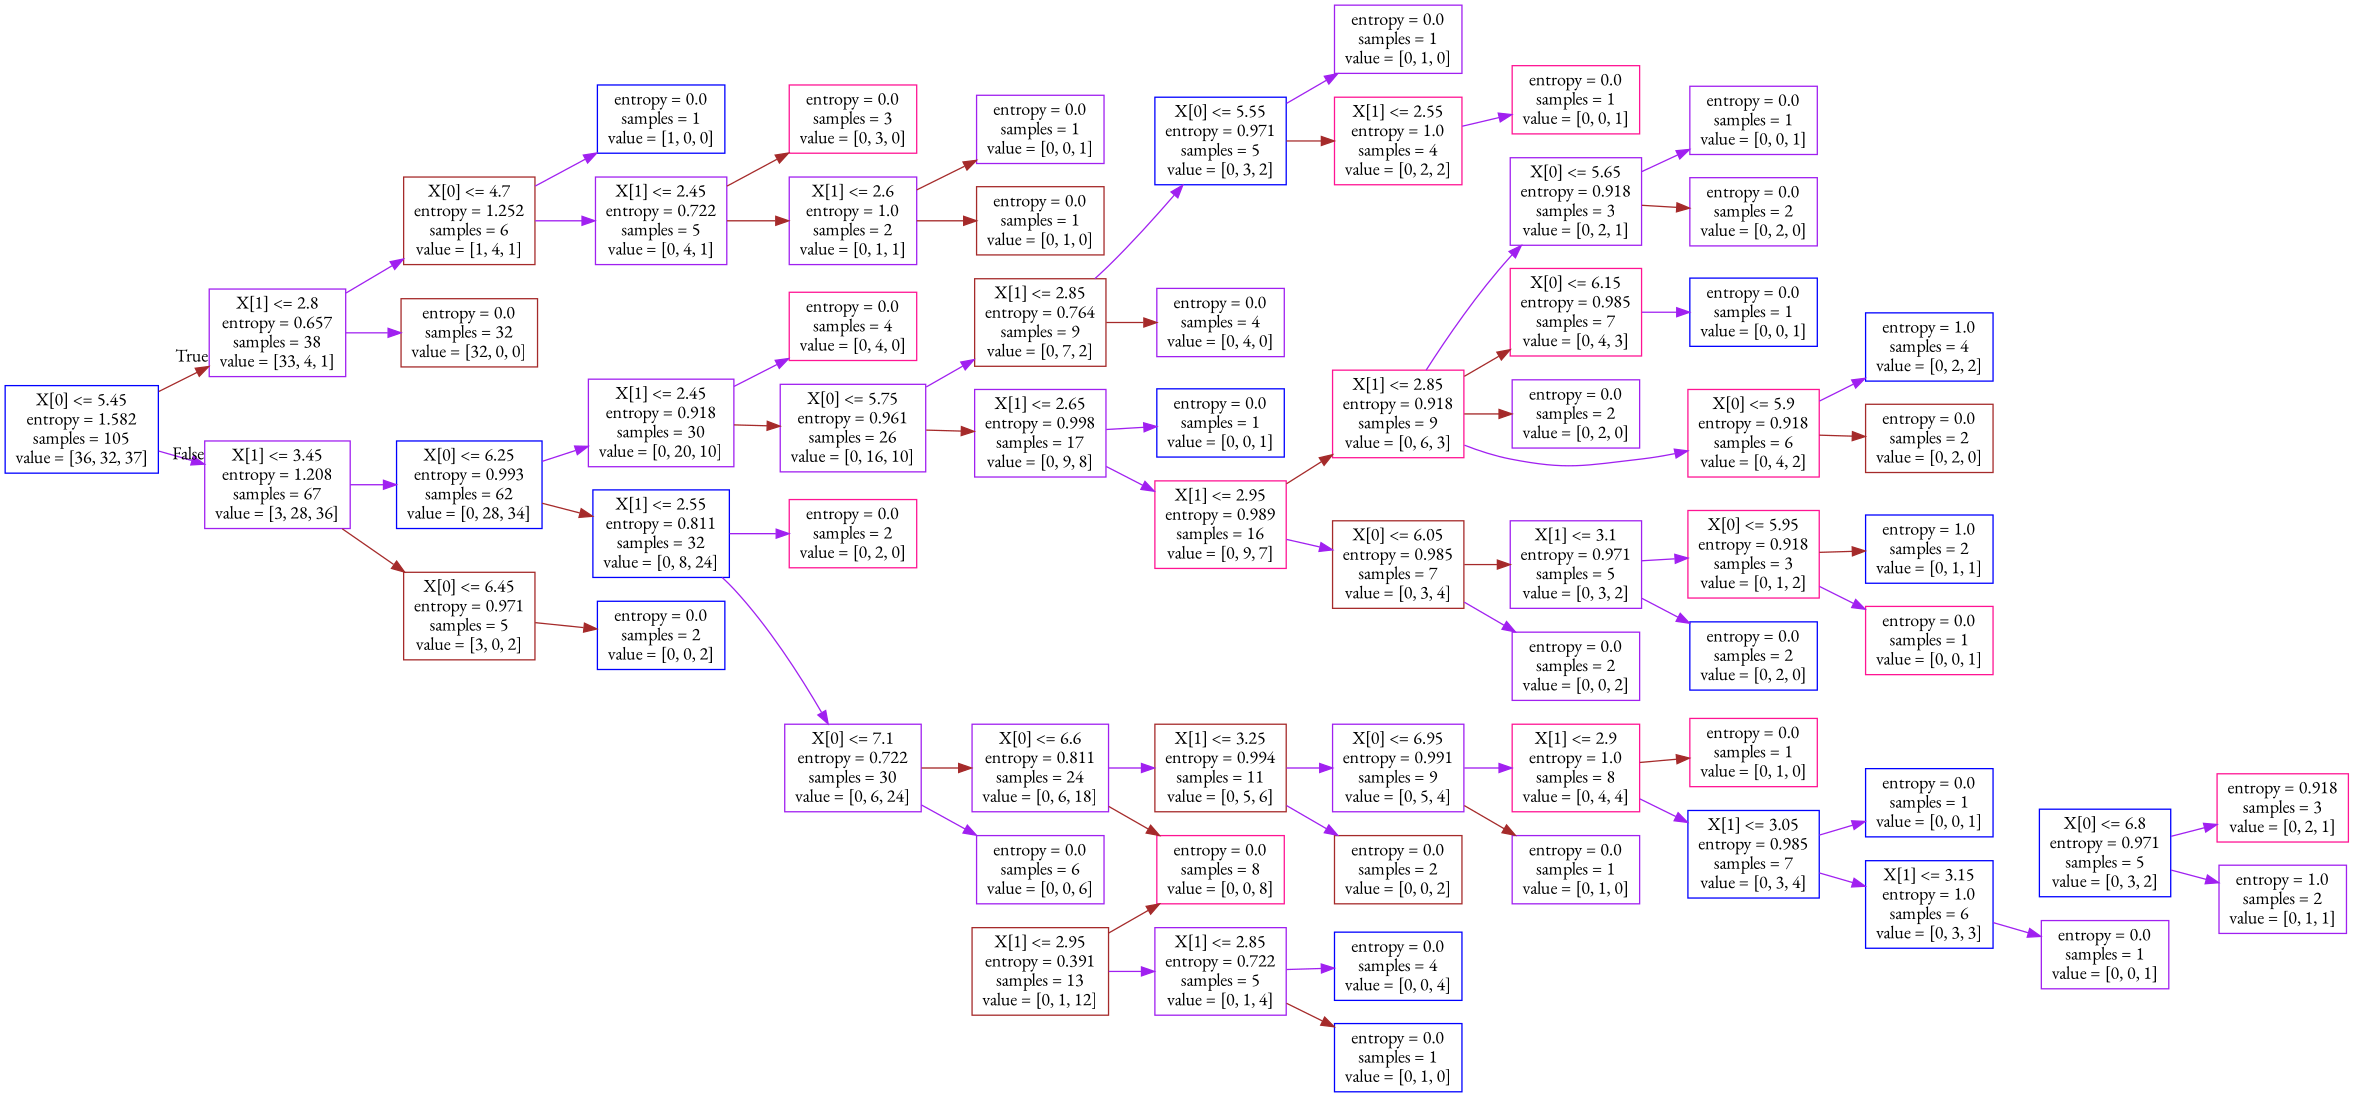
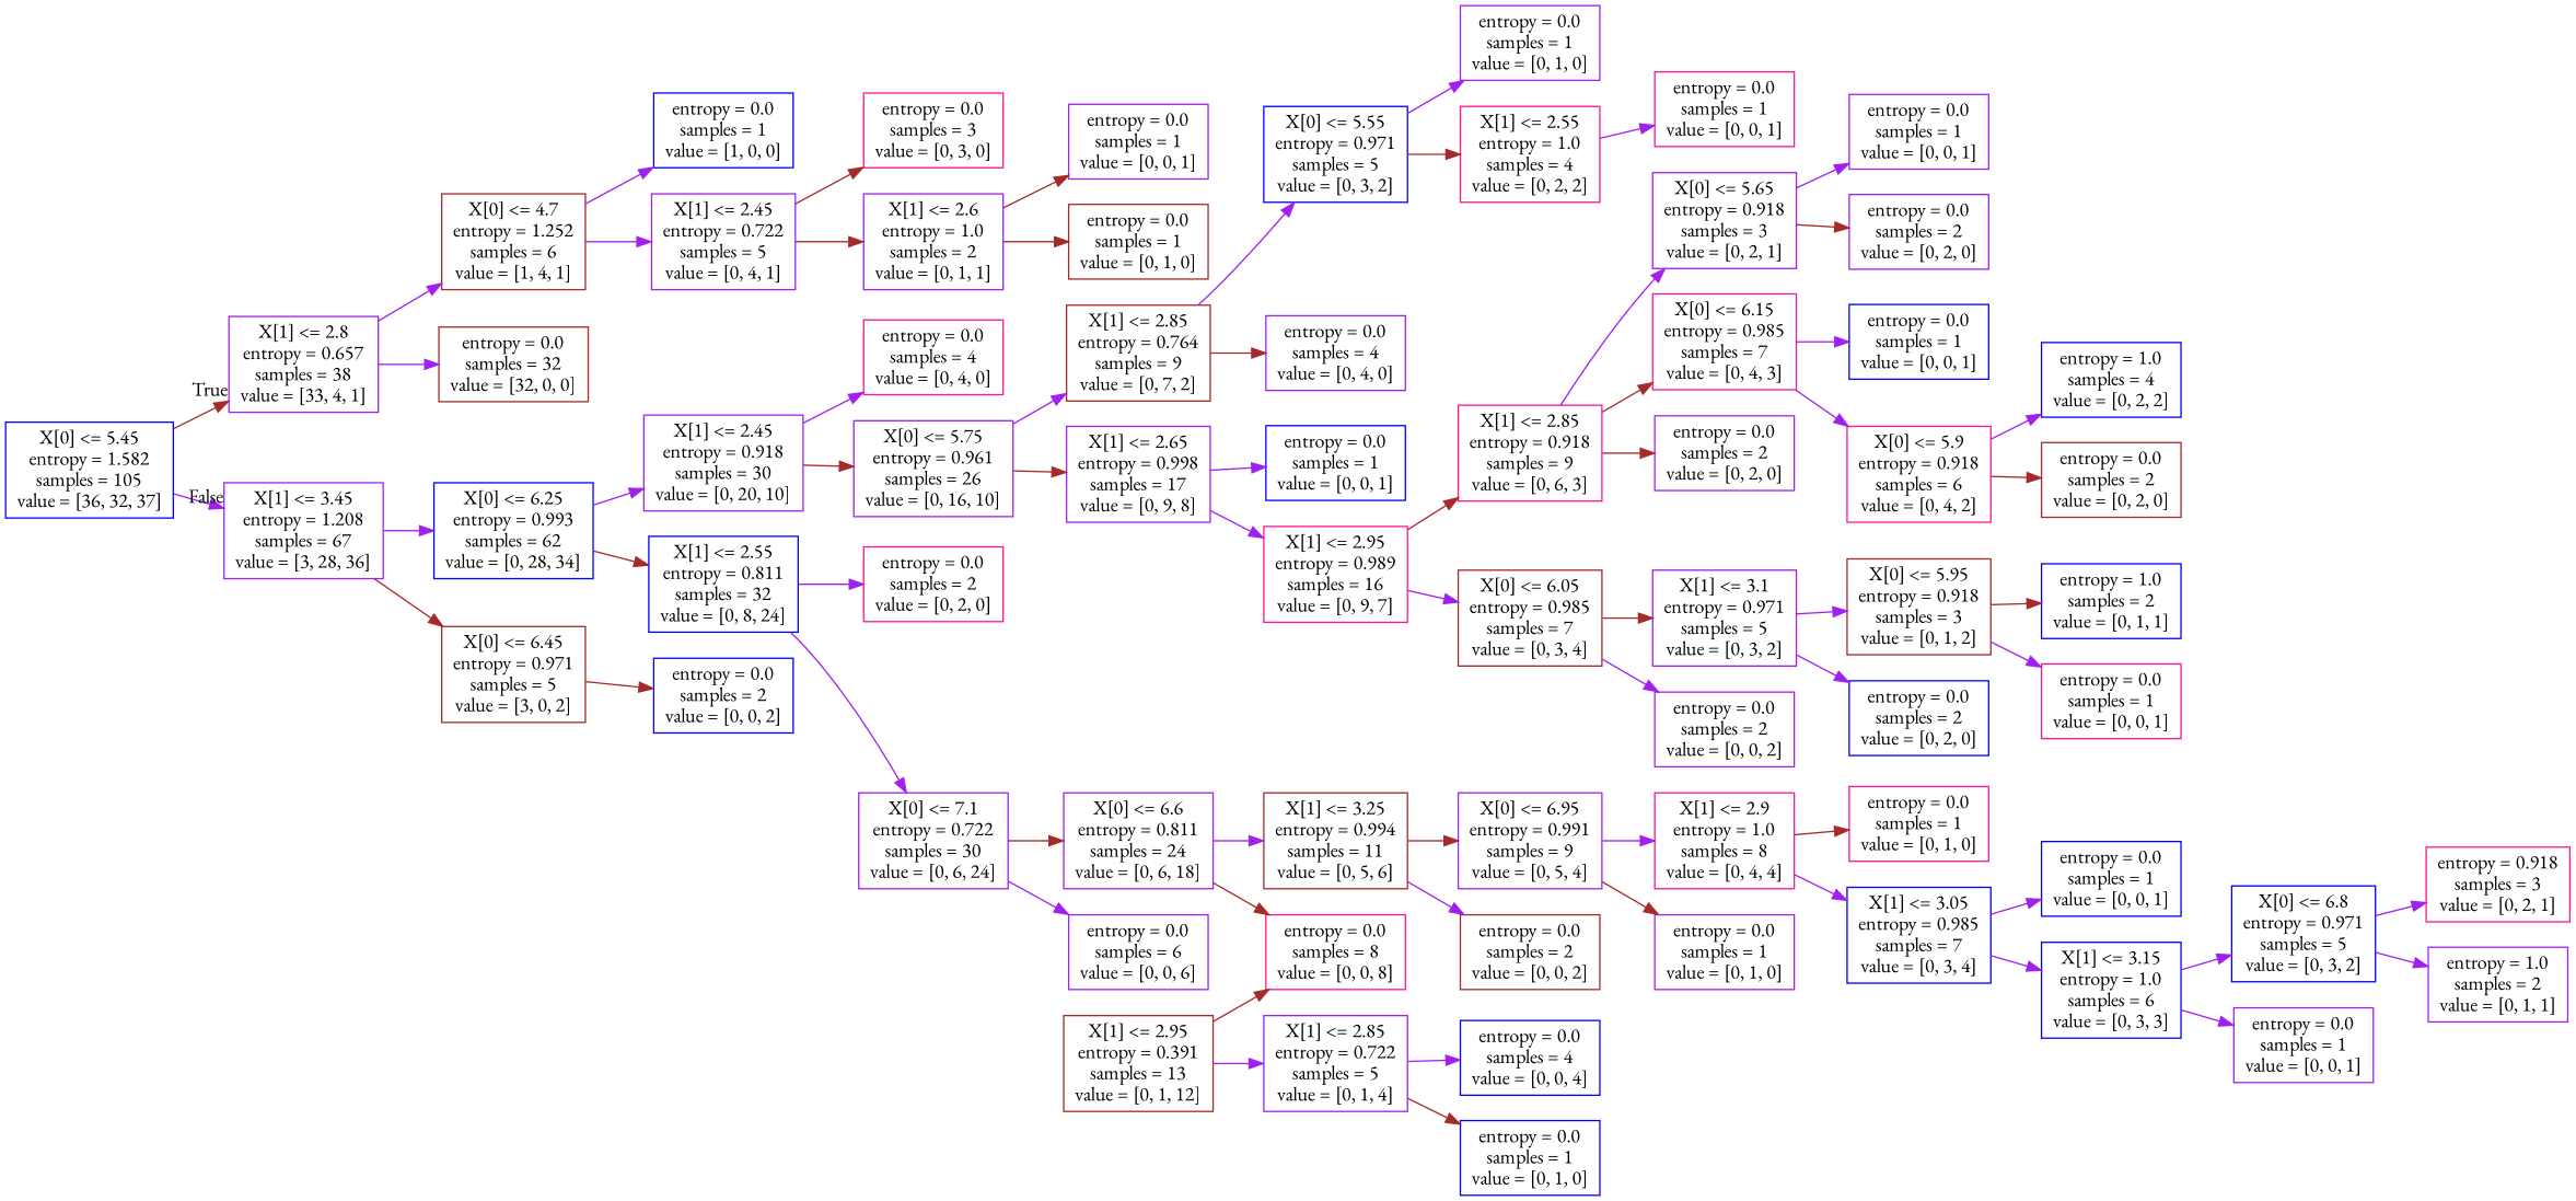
  digraph {
    fontname="EB Garamond"
    rankdir=LR
    node [color=purple fontname="EB Garamond" shape=box]
    edge [color=purple fontname="EB Garamond"]
    n1 [color=blue label="X[0] <= 5.45\nentropy = 1.582\nsamples = 105\nvalue = [36, 32, 37]"]
    n2 [label="X[1] <= 2.8\nentropy = 0.657\nsamples = 38\nvalue = [33, 4, 1]"]
    n3 [label="X[1] <= 3.45\nentropy = 1.208\nsamples = 67\nvalue = [3, 28, 36]"]
    n4 [color=brown label="X[0] <= 4.7\nentropy = 1.252\nsamples = 6\nvalue = [1, 4, 1]"]
    n5 [color=brown label="entropy = 0.0\nsamples = 32\nvalue = [32, 0, 0]"]
    n6 [color=blue label="X[0] <= 6.25\nentropy = 0.993\nsamples = 62\nvalue = [0, 28, 34]"]
    n7 [color=brown label="X[0] <= 6.45\nentropy = 0.971\nsamples = 5\nvalue = [3, 0, 2]"]
    n8 [color=blue label="entropy = 0.0\nsamples = 1\nvalue = [1, 0, 0]"]
    n9 [label="X[1] <= 2.45\nentropy = 0.722\nsamples = 5\nvalue = [0, 4, 1]"]
    n10 [color=deeppink label="entropy = 0.0\nsamples = 3\nvalue = [0, 3, 0]"]
    n11 [label="X[1] <= 2.6\nentropy = 1.0\nsamples = 2\nvalue = [0, 1, 1]"]
    n12 [label="entropy = 0.0\nsamples = 1\nvalue = [0, 0, 1]"]
    n13 [color=brown label="entropy = 0.0\nsamples = 1\nvalue = [0, 1, 0]"]
    n14 [label="X[1] <= 2.45\nentropy = 0.918\nsamples = 30\nvalue = [0, 20, 10]"]
    n15 [color=blue label="X[1] <= 2.55\nentropy = 0.811\nsamples = 32\nvalue = [0, 8, 24]"]
    n16 [color=blue label="entropy = 0.0\nsamples = 2\nvalue = [0, 0, 2]"]
    n17 [color=deeppink label="entropy = 0.0\nsamples = 4\nvalue = [0, 4, 0]"]
    n18 [label="X[0] <= 5.75\nentropy = 0.961\nsamples = 26\nvalue = [0, 16, 10]"]
    n19 [color=deeppink label="entropy = 0.0\nsamples = 2\nvalue = [0, 2, 0]"]
    n20 [label="X[0] <= 7.1\nentropy = 0.722\nsamples = 30\nvalue = [0, 6, 24]"]
    n21 [color=brown label="X[1] <= 2.85\nentropy = 0.764\nsamples = 9\nvalue = [0, 7, 2]"]
    n22 [label="X[1] <= 2.65\nentropy = 0.998\nsamples = 17\nvalue = [0, 9, 8]"]
    n23 [color=blue label="X[0] <= 5.55\nentropy = 0.971\nsamples = 5\nvalue = [0, 3, 2]"]
    n24 [label="entropy = 0.0\nsamples = 4\nvalue = [0, 4, 0]"]
    n25 [color=blue label="entropy = 0.0\nsamples = 1\nvalue = [0, 0, 1]"]
    n26 [color=deeppink label="X[1] <= 2.95\nentropy = 0.989\nsamples = 16\nvalue = [0, 9, 7]"]
    n27 [label="entropy = 0.0\nsamples = 1\nvalue = [0, 1, 0]"]
    n28 [color=deeppink label="X[1] <= 2.55\nentropy = 1.0\nsamples = 4\nvalue = [0, 2, 2]"]
    n29 [color=deeppink label="entropy = 0.0\nsamples = 1\nvalue = [0, 0, 1]"]
    n30 [label="X[0] <= 5.65\nentropy = 0.918\nsamples = 3\nvalue = [0, 2, 1]"]
    n31 [label="entropy = 0.0\nsamples = 1\nvalue = [0, 0, 1]"]
    n32 [label="entropy = 0.0\nsamples = 2\nvalue = [0, 2, 0]"]
    n33 [color=deeppink label="X[1] <= 2.85\nentropy = 0.918\nsamples = 9\nvalue = [0, 6, 3]"]
    n34 [color=brown label="X[0] <= 6.05\nentropy = 0.985\nsamples = 7\nvalue = [0, 3, 4]"]
    n35 [color=deeppink label="X[0] <= 6.15\nentropy = 0.985\nsamples = 7\nvalue = [0, 4, 3]"]
    n36 [label="entropy = 0.0\nsamples = 2\nvalue = [0, 2, 0]"]
    n37 [label="X[1] <= 3.1\nentropy = 0.971\nsamples = 5\nvalue = [0, 3, 2]"]
    n38 [label="entropy = 0.0\nsamples = 2\nvalue = [0, 0, 2]"]
    n39 [color=deeppink label="X[0] <= 5.9\nentropy = 0.918\nsamples = 6\nvalue = [0, 4, 2]"]
    n40 [color=blue label="entropy = 0.0\nsamples = 1\nvalue = [0, 0, 1]"]
    n41 [color=blue label="entropy = 1.0\nsamples = 4\nvalue = [0, 2, 2]"]
    n42 [color=brown label="entropy = 0.0\nsamples = 2\nvalue = [0, 2, 0]"]
-   n43 [color=deeppink label="X[0] <= 5.95\nentropy = 0.918\nsamples = 3\nvalue = [0, 1, 2]"]
+   n43 [color=brown label="X[0] <= 5.95\nentropy = 0.918\nsamples = 3\nvalue = [0, 1, 2]"]
    n44 [color=blue label="entropy = 0.0\nsamples = 2\nvalue = [0, 2, 0]"]
    n45 [color=blue label="entropy = 1.0\nsamples = 2\nvalue = [0, 1, 1]"]
    n46 [color=deeppink label="entropy = 0.0\nsamples = 1\nvalue = [0, 0, 1]"]
    n47 [label="X[0] <= 6.6\nentropy = 0.811\nsamples = 24\nvalue = [0, 6, 18]"]
    n48 [label="entropy = 0.0\nsamples = 6\nvalue = [0, 0, 6]"]
    n49 [color=brown label="X[1] <= 3.25\nentropy = 0.994\nsamples = 11\nvalue = [0, 5, 6]"]
    n50 [color=deeppink label="entropy = 0.0\nsamples = 8\nvalue = [0, 0, 8]"]
    n51 [color=brown label="X[1] <= 2.95\nentropy = 0.391\nsamples = 13\nvalue = [0, 1, 12]"]
    n52 [label="X[1] <= 2.85\nentropy = 0.722\nsamples = 5\nvalue = [0, 1, 4]"]
    n53 [label="X[0] <= 6.95\nentropy = 0.991\nsamples = 9\nvalue = [0, 5, 4]"]
    n54 [color=brown label="entropy = 0.0\nsamples = 2\nvalue = [0, 0, 2]"]
    n55 [color=blue label="entropy = 0.0\nsamples = 4\nvalue = [0, 0, 4]"]
    n56 [color=blue label="entropy = 0.0\nsamples = 1\nvalue = [0, 1, 0]"]
    n57 [color=deeppink label="X[1] <= 2.9\nentropy = 1.0\nsamples = 8\nvalue = [0, 4, 4]"]
    n58 [label="entropy = 0.0\nsamples = 1\nvalue = [0, 1, 0]"]
    n59 [color=deeppink label="entropy = 0.0\nsamples = 1\nvalue = [0, 1, 0]"]
    n60 [color=blue label="X[1] <= 3.05\nentropy = 0.985\nsamples = 7\nvalue = [0, 3, 4]"]
    n61 [color=blue label="entropy = 0.0\nsamples = 1\nvalue = [0, 0, 1]"]
    n62 [color=blue label="X[1] <= 3.15\nentropy = 1.0\nsamples = 6\nvalue = [0, 3, 3]"]
    n63 [color=blue label="X[0] <= 6.8\nentropy = 0.971\nsamples = 5\nvalue = [0, 3, 2]"]
    n64 [label="entropy = 0.0\nsamples = 1\nvalue = [0, 0, 1]"]
    n65 [color=deeppink label="entropy = 0.918\nsamples = 3\nvalue = [0, 2, 1]"]
    n66 [label="entropy = 1.0\nsamples = 2\nvalue = [0, 1, 1]"]
    n1 -> n2 [color=brown headlabel=True labelangle=45 labeldistance=2.5]
    n1 -> n3 [headlabel=False labelangle=-45 labeldistance=2.5]
    n2 -> n4
    n2 -> n5
    n3 -> n6
    n3 -> n7 [color=brown]
    n4 -> n8
    n4 -> n9
    n6 -> n14
    n6 -> n15 [color=brown]
    n7 -> n16 [color=brown]
    n9 -> n10 [color=brown]
    n9 -> n11 [color=brown]
    n11 -> n12 [color=brown]
    n11 -> n13 [color=brown]
    n14 -> n17
    n14 -> n18 [color=brown]
    n15 -> n19
    n15 -> n20
    n18 -> n21
    n18 -> n22 [color=brown]
    n20 -> n47 [color=brown]
    n20 -> n48
    n21 -> n23
    n21 -> n24 [color=brown]
    n22 -> n25
    n22 -> n26
    n23 -> n27
    n23 -> n28 [color=brown]
    n26 -> n33 [color=brown]
    n26 -> n34
    n28 -> n29
    n30 -> n31
    n30 -> n32 [color=brown]
    n33 -> n30
    n33 -> n35 [color=brown]
    n33 -> n36 [color=brown]
    n34 -> n37 [color=brown]
    n34 -> n38
-   n33 -> n39
+   n35 -> n39
    n35 -> n40
    n37 -> n43
    n37 -> n44
    n39 -> n41
    n39 -> n42 [color=brown]
    n43 -> n45 [color=brown]
    n43 -> n46
    n47 -> n49
    n47 -> n50 [color=brown]
-   n49 -> n53
+   n49 -> n53 [color=brown]
    n49 -> n54
    n51 -> n50 [color=brown]
    n51 -> n52
    n52 -> n55
    n52 -> n56 [color=brown]
    n53 -> n57
    n53 -> n58 [color=brown]
    n57 -> n59 [color=brown]
    n57 -> n60
    n60 -> n61
    n60 -> n62
+   n62 -> n63
    n62 -> n64
    n63 -> n65
    n63 -> n66
  }
